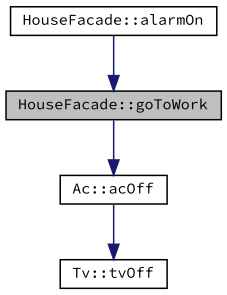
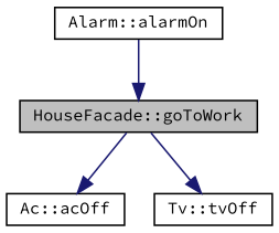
  digraph {
    fontname="Source Code Pro"
    rankdir=TB
    node [color=black fillcolor=white fontname="Source Code Pro" fontsize=10 shape=record style=filled]
    edge [color=midnightblue fontname="Source Code Pro" fontsize=10 labelfontname=Helvetica labelfontsize=10 style=solid]
    n1 [fillcolor=grey75 fontcolor=black height=0.2 label="HouseFacade::goToWork" width=0.4]
    n2 [height=0.2 label="Ac::acOff" width=0.4]
    n3 [height=0.2 label="Tv::tvOff" width=0.4]
-   n4 [height=0.2 label="HouseFacade::alarmOn" width=0.4]
+   n4 [height=0.2 label="Alarm::alarmOn" width=0.4]
    n1 -> n2
-   n2 -> n3
+   n1 -> n3
    n4 -> n1
  }
